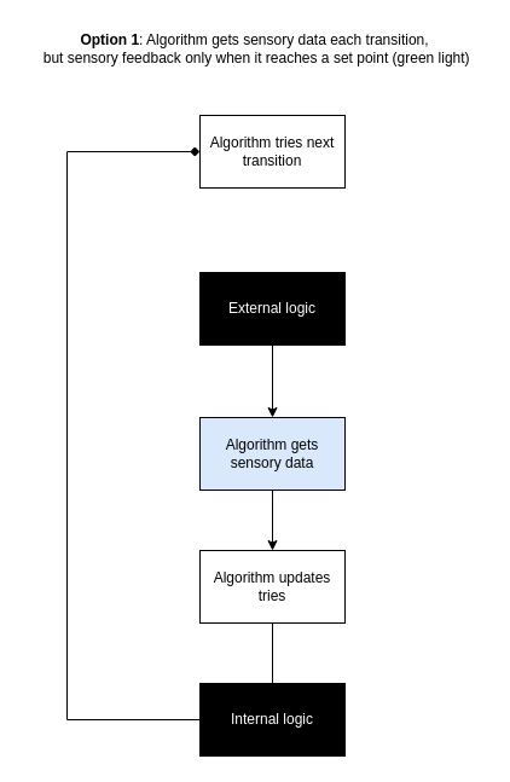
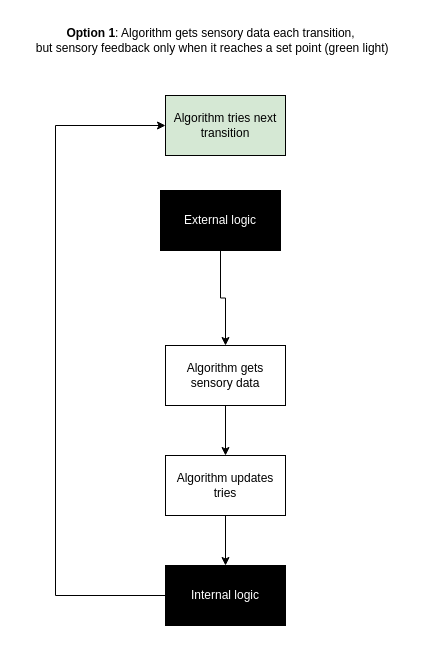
  <mxCell id="0" />
  <mxCell id="1" parent="0" />
- <mxCell id="2" value="Algorithm tries next transition" style="rounded=0;whiteSpace=wrap;html=1;" vertex="1" parent="1"><mxGeometry x="165" y="95" width="120" height="60" as="geometry" /></mxCell>
+ <mxCell id="2" value="Algorithm tries next transition" style="rounded=0;whiteSpace=wrap;html=1;fillColor=#d5e8d4;" vertex="1" parent="1"><mxGeometry x="165" y="95" width="120" height="60" as="geometry" /></mxCell>
  <mxCell id="3" style="edgeStyle=orthogonalEdgeStyle;rounded=0;orthogonalLoop=1;jettySize=auto;html=1;entryX=0.5;entryY=0;entryDx=0;entryDy=0;" edge="1" parent="1" source="4" target="6"><mxGeometry relative="1" as="geometry" /></mxCell>
- <mxCell id="4" value="Algorithm gets sensory data" style="whiteSpace=wrap;html=1;rounded=0;fillColor=#dae8fc;" vertex="1" parent="1"><mxGeometry x="165" y="345" width="120" height="60" as="geometry" /></mxCell>
- <mxCell id="5" style="edgeStyle=orthogonalEdgeStyle;rounded=0;orthogonalLoop=1;jettySize=auto;html=1;fontColor=#FFFFFF;endArrow=none;" edge="1" parent="1" source="6" target="10"><mxGeometry relative="1" as="geometry" /></mxCell>
+ <mxCell id="4" value="Algorithm gets sensory data" style="whiteSpace=wrap;html=1;rounded=0;" vertex="1" parent="1"><mxGeometry x="165" y="345" width="120" height="60" as="geometry" /></mxCell>
+ <mxCell id="5" style="edgeStyle=orthogonalEdgeStyle;rounded=0;orthogonalLoop=1;jettySize=auto;html=1;fontColor=#FFFFFF;" edge="1" parent="1" source="6" target="10"><mxGeometry relative="1" as="geometry" /></mxCell>
  <mxCell id="6" value="Algorithm updates tries" style="whiteSpace=wrap;html=1;rounded=0;" vertex="1" parent="1"><mxGeometry x="165" y="455" width="120" height="60" as="geometry" /></mxCell>
  <mxCell id="7" style="edgeStyle=orthogonalEdgeStyle;rounded=0;orthogonalLoop=1;jettySize=auto;html=1;fontColor=#FFFFFF;" edge="1" parent="1" source="8" target="4"><mxGeometry relative="1" as="geometry" /></mxCell>
- <mxCell id="8" value="&lt;font color=&quot;#ffffff&quot;&gt;External logic&lt;/font&gt;" style="rounded=0;whiteSpace=wrap;html=1;fillColor=#000000;" vertex="1" parent="1"><mxGeometry x="165" y="225" width="120" height="60" as="geometry" /></mxCell>
- <mxCell id="9" style="edgeStyle=orthogonalEdgeStyle;rounded=0;orthogonalLoop=1;jettySize=auto;html=1;entryX=0;entryY=0.5;entryDx=0;entryDy=0;fontColor=#FFFFFF;endArrow=diamond;" edge="1" parent="1" source="10" target="2"><mxGeometry relative="1" as="geometry"><Array as="points"><mxPoint x="55" y="595" /><mxPoint x="55" y="125" /></Array></mxGeometry></mxCell>
+ <mxCell id="8" value="&lt;font color=&quot;#ffffff&quot;&gt;External logic&lt;/font&gt;" style="rounded=0;whiteSpace=wrap;html=1;fillColor=#000000;" vertex="1" parent="1"><mxGeometry x="160" y="190" width="120" height="60" as="geometry" /></mxCell>
+ <mxCell id="9" style="edgeStyle=orthogonalEdgeStyle;rounded=0;orthogonalLoop=1;jettySize=auto;html=1;entryX=0;entryY=0.5;entryDx=0;entryDy=0;fontColor=#FFFFFF;" edge="1" parent="1" source="10" target="2"><mxGeometry relative="1" as="geometry"><Array as="points"><mxPoint x="55" y="595" /><mxPoint x="55" y="125" /></Array></mxGeometry></mxCell>
  <mxCell id="10" value="&lt;font color=&quot;#ffffff&quot;&gt;Internal logic&lt;/font&gt;" style="rounded=0;whiteSpace=wrap;html=1;fillColor=#000000;" vertex="1" parent="1"><mxGeometry x="165" y="565" width="120" height="60" as="geometry" /></mxCell>
  <mxCell id="11" value="&lt;b&gt;Option 1&lt;/b&gt;: Algorithm gets sensory data each transition,&lt;br&gt;&amp;nbsp;but sensory feedback only when it reaches a set point (green light)" style="text;html=1;align=center;verticalAlign=middle;resizable=0;points=[];autosize=1;strokeColor=none;fillColor=none;fontColor=#000000;" vertex="1" parent="1"><mxGeometry x="20" y="20" width="380" height="40" as="geometry" /></mxCell>
